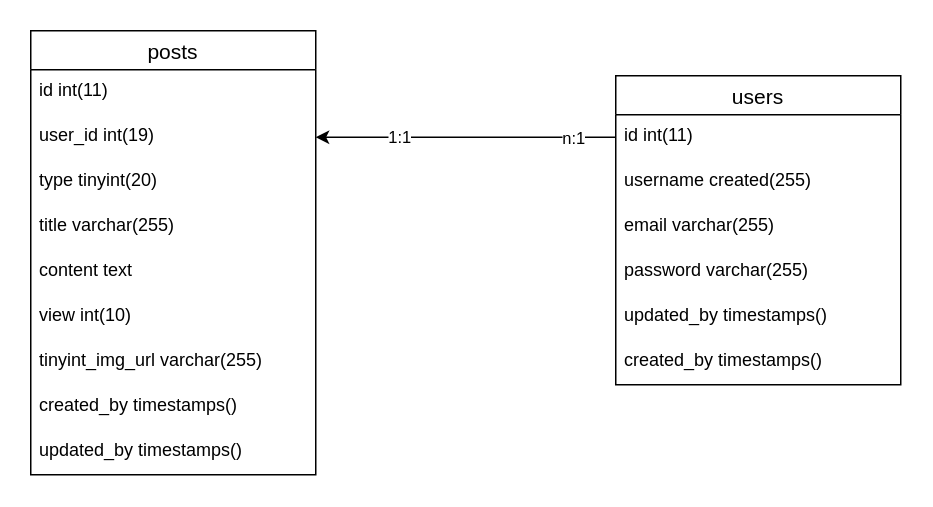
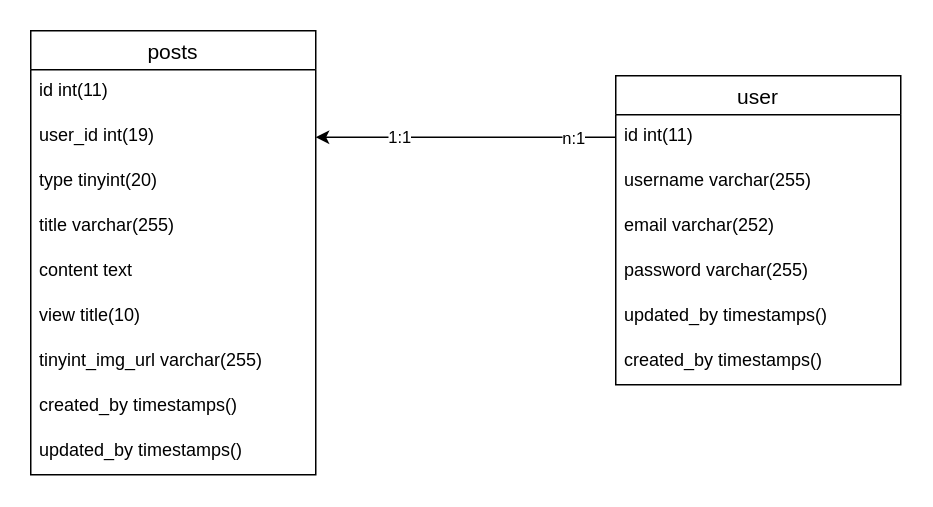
  <mxCell id="0" />
  <mxCell id="1" parent="0" />
  <mxCell id="2" value="posts" style="swimlane;fontStyle=0;childLayout=stackLayout;horizontal=1;startSize=26;horizontalStack=0;resizeParent=1;resizeParentMax=0;resizeLast=0;collapsible=1;marginBottom=0;align=center;fontSize=14;" parent="1" vertex="1"><mxGeometry x="20" y="20" width="190" height="296" as="geometry" /></mxCell>
  <mxCell id="3" value="id int(11)" style="text;strokeColor=none;fillColor=none;spacingLeft=4;spacingRight=4;overflow=hidden;rotatable=0;points=[[0,0.5],[1,0.5]];portConstraint=eastwest;fontSize=12;" parent="2" vertex="1"><mxGeometry y="26" width="190" height="30" as="geometry" /></mxCell>
  <mxCell id="4" value="user_id int(19)" style="text;strokeColor=none;fillColor=none;spacingLeft=4;spacingRight=4;overflow=hidden;rotatable=0;points=[[0,0.5],[1,0.5]];portConstraint=eastwest;fontSize=12;" parent="2" vertex="1"><mxGeometry y="56" width="190" height="30" as="geometry" /></mxCell>
  <mxCell id="5" value="type tinyint(20)" style="text;strokeColor=none;fillColor=none;spacingLeft=4;spacingRight=4;overflow=hidden;rotatable=0;points=[[0,0.5],[1,0.5]];portConstraint=eastwest;fontSize=12;" parent="2" vertex="1"><mxGeometry y="86" width="190" height="30" as="geometry" /></mxCell>
  <mxCell id="6" value="title varchar(255)" style="text;strokeColor=none;fillColor=none;spacingLeft=4;spacingRight=4;overflow=hidden;rotatable=0;points=[[0,0.5],[1,0.5]];portConstraint=eastwest;fontSize=12;" parent="2" vertex="1"><mxGeometry y="116" width="190" height="30" as="geometry" /></mxCell>
  <mxCell id="7" value="content text" style="text;strokeColor=none;fillColor=none;spacingLeft=4;spacingRight=4;overflow=hidden;rotatable=0;points=[[0,0.5],[1,0.5]];portConstraint=eastwest;fontSize=12;" parent="2" vertex="1"><mxGeometry y="146" width="190" height="30" as="geometry" /></mxCell>
- <mxCell id="8" value="view int(10)" style="text;strokeColor=none;fillColor=none;spacingLeft=4;spacingRight=4;overflow=hidden;rotatable=0;points=[[0,0.5],[1,0.5]];portConstraint=eastwest;fontSize=12;" parent="2" vertex="1"><mxGeometry y="176" width="190" height="30" as="geometry" /></mxCell>
+ <mxCell id="8" value="view title(10)" style="text;strokeColor=none;fillColor=none;spacingLeft=4;spacingRight=4;overflow=hidden;rotatable=0;points=[[0,0.5],[1,0.5]];portConstraint=eastwest;fontSize=12;" parent="2" vertex="1"><mxGeometry y="176" width="190" height="30" as="geometry" /></mxCell>
  <mxCell id="9" value="tinyint_img_url varchar(255)" style="text;strokeColor=none;fillColor=none;spacingLeft=4;spacingRight=4;overflow=hidden;rotatable=0;points=[[0,0.5],[1,0.5]];portConstraint=eastwest;fontSize=12;" parent="2" vertex="1"><mxGeometry y="206" width="190" height="30" as="geometry" /></mxCell>
  <mxCell id="10" value="created_by timestamps()" style="text;strokeColor=none;fillColor=none;spacingLeft=4;spacingRight=4;overflow=hidden;rotatable=0;points=[[0,0.5],[1,0.5]];portConstraint=eastwest;fontSize=12;" parent="2" vertex="1"><mxGeometry y="236" width="190" height="30" as="geometry" /></mxCell>
  <mxCell id="11" value="updated_by timestamps()" style="text;strokeColor=none;fillColor=none;spacingLeft=4;spacingRight=4;overflow=hidden;rotatable=0;points=[[0,0.5],[1,0.5]];portConstraint=eastwest;fontSize=12;" parent="2" vertex="1"><mxGeometry y="266" width="190" height="30" as="geometry" /></mxCell>
- <mxCell id="12" value="users" style="swimlane;fontStyle=0;childLayout=stackLayout;horizontal=1;startSize=26;horizontalStack=0;resizeParent=1;resizeParentMax=0;resizeLast=0;collapsible=1;marginBottom=0;align=center;fontSize=14;" parent="1" vertex="1"><mxGeometry x="410" y="50" width="190" height="206" as="geometry" /></mxCell>
+ <mxCell id="12" value="user" style="swimlane;fontStyle=0;childLayout=stackLayout;horizontal=1;startSize=26;horizontalStack=0;resizeParent=1;resizeParentMax=0;resizeLast=0;collapsible=1;marginBottom=0;align=center;fontSize=14;" parent="1" vertex="1"><mxGeometry x="410" y="50" width="190" height="206" as="geometry" /></mxCell>
  <mxCell id="13" value="id int(11)" style="text;strokeColor=none;fillColor=none;spacingLeft=4;spacingRight=4;overflow=hidden;rotatable=0;points=[[0,0.5],[1,0.5]];portConstraint=eastwest;fontSize=12;" parent="12" vertex="1"><mxGeometry y="26" width="190" height="30" as="geometry" /></mxCell>
- <mxCell id="14" value="username created(255)" style="text;strokeColor=none;fillColor=none;spacingLeft=4;spacingRight=4;overflow=hidden;rotatable=0;points=[[0,0.5],[1,0.5]];portConstraint=eastwest;fontSize=12;" parent="12" vertex="1"><mxGeometry y="56" width="190" height="30" as="geometry" /></mxCell>
- <mxCell id="15" value="email varchar(255)" style="text;strokeColor=none;fillColor=none;spacingLeft=4;spacingRight=4;overflow=hidden;rotatable=0;points=[[0,0.5],[1,0.5]];portConstraint=eastwest;fontSize=12;" parent="12" vertex="1"><mxGeometry y="86" width="190" height="30" as="geometry" /></mxCell>
+ <mxCell id="14" value="username varchar(255)" style="text;strokeColor=none;fillColor=none;spacingLeft=4;spacingRight=4;overflow=hidden;rotatable=0;points=[[0,0.5],[1,0.5]];portConstraint=eastwest;fontSize=12;" parent="12" vertex="1"><mxGeometry y="56" width="190" height="30" as="geometry" /></mxCell>
+ <mxCell id="15" value="email varchar(252)" style="text;strokeColor=none;fillColor=none;spacingLeft=4;spacingRight=4;overflow=hidden;rotatable=0;points=[[0,0.5],[1,0.5]];portConstraint=eastwest;fontSize=12;" parent="12" vertex="1"><mxGeometry y="86" width="190" height="30" as="geometry" /></mxCell>
  <mxCell id="16" value="password varchar(255)" style="text;strokeColor=none;fillColor=none;spacingLeft=4;spacingRight=4;overflow=hidden;rotatable=0;points=[[0,0.5],[1,0.5]];portConstraint=eastwest;fontSize=12;" parent="12" vertex="1"><mxGeometry y="116" width="190" height="30" as="geometry" /></mxCell>
  <mxCell id="17" value="updated_by timestamps()" style="text;strokeColor=none;fillColor=none;spacingLeft=4;spacingRight=4;overflow=hidden;rotatable=0;points=[[0,0.5],[1,0.5]];portConstraint=eastwest;fontSize=12;" parent="12" vertex="1"><mxGeometry y="146" width="190" height="30" as="geometry" /></mxCell>
  <mxCell id="18" value="created_by timestamps()" style="text;strokeColor=none;fillColor=none;spacingLeft=4;spacingRight=4;overflow=hidden;rotatable=0;points=[[0,0.5],[1,0.5]];portConstraint=eastwest;fontSize=12;" parent="12" vertex="1"><mxGeometry y="176" width="190" height="30" as="geometry" /></mxCell>
  <mxCell id="19" style="edgeStyle=orthogonalEdgeStyle;rounded=0;orthogonalLoop=1;jettySize=auto;html=1;" parent="1" source="13" target="4" edge="1"><mxGeometry relative="1" as="geometry" /></mxCell>
  <mxCell id="20" value="n:1" style="edgeLabel;html=1;align=center;verticalAlign=middle;resizable=0;points=[];" parent="19" vertex="1" connectable="0"><mxGeometry x="-0.708" y="2" relative="1" as="geometry"><mxPoint y="-2" as="offset" /></mxGeometry></mxCell>
  <mxCell id="21" value="1:1" style="edgeLabel;html=1;align=center;verticalAlign=middle;resizable=0;points=[];" parent="1" vertex="1" connectable="0"><mxGeometry x="260" y="90" as="geometry"><mxPoint x="5" as="offset" /></mxGeometry></mxCell>
